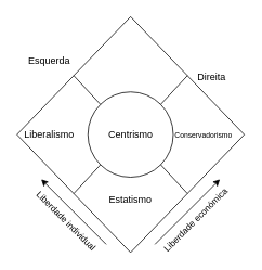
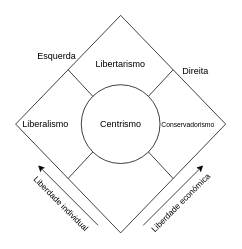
  <mxCell id="0" />
  <mxCell id="1" parent="0" />
  <mxCell id="2" value="" style="rhombus;whiteSpace=wrap;html=1;" vertex="1" parent="1"><mxGeometry x="20" y="20" width="280" height="290" as="geometry" /></mxCell>
  <mxCell id="3" value="Centrismo" style="ellipse;whiteSpace=wrap;html=1;aspect=fixed;" vertex="1" parent="1"><mxGeometry x="107.5" y="112.5" width="105" height="105" as="geometry" /></mxCell>
  <mxCell id="4" value="Liberalismo" style="text;html=1;strokeColor=none;fillColor=none;align=center;verticalAlign=middle;whiteSpace=wrap;rounded=0;" vertex="1" parent="1"><mxGeometry x="30" y="150" width="60" height="30" as="geometry" /></mxCell>
  <mxCell id="5" value="" style="endArrow=none;html=1;rounded=0;entryX=0;entryY=0;entryDx=0;entryDy=0;exitX=0;exitY=0;exitDx=0;exitDy=0;" edge="1" parent="1" source="2" target="3"><mxGeometry width="50" height="50" relative="1" as="geometry"><mxPoint x="-70" y="120" as="sourcePoint" /><mxPoint x="-20" y="70" as="targetPoint" /></mxGeometry></mxCell>
  <mxCell id="6" value="" style="endArrow=none;html=1;rounded=0;exitX=1;exitY=0;exitDx=0;exitDy=0;entryX=1;entryY=0;entryDx=0;entryDy=0;" edge="1" parent="1" source="3" target="2"><mxGeometry width="50" height="50" relative="1" as="geometry"><mxPoint x="-70" y="120" as="sourcePoint" /><mxPoint x="-20" y="70" as="targetPoint" /></mxGeometry></mxCell>
  <mxCell id="7" value="" style="endArrow=none;html=1;rounded=0;entryX=0;entryY=1;entryDx=0;entryDy=0;exitX=0;exitY=1;exitDx=0;exitDy=0;" edge="1" parent="1" source="2" target="3"><mxGeometry width="50" height="50" relative="1" as="geometry"><mxPoint x="-70" y="120" as="sourcePoint" /><mxPoint x="-20" y="70" as="targetPoint" /></mxGeometry></mxCell>
  <mxCell id="8" value="" style="endArrow=none;html=1;rounded=0;entryX=1;entryY=1;entryDx=0;entryDy=0;exitX=1;exitY=1;exitDx=0;exitDy=0;" edge="1" parent="1" source="2" target="3"><mxGeometry width="50" height="50" relative="1" as="geometry"><mxPoint x="-70" y="120" as="sourcePoint" /><mxPoint x="-20" y="70" as="targetPoint" /></mxGeometry></mxCell>
  <mxCell id="9" value="&lt;font style=&quot;font-size: 9px;&quot;&gt;Conservadorismo&lt;/font&gt;" style="text;html=1;strokeColor=none;fillColor=none;align=center;verticalAlign=middle;whiteSpace=wrap;rounded=0;" vertex="1" parent="1"><mxGeometry x="220" y="150" width="60" height="30" as="geometry" /></mxCell>
- <mxCell id="11" value="Estatismo" style="text;html=1;strokeColor=none;fillColor=none;align=center;verticalAlign=middle;whiteSpace=wrap;rounded=0;" vertex="1" parent="1"><mxGeometry x="130" y="230" width="60" height="30" as="geometry" /></mxCell>
+ <mxCell id="10" value="Libertarismo" style="text;html=1;strokeColor=none;fillColor=none;align=center;verticalAlign=middle;whiteSpace=wrap;rounded=0;" vertex="1" parent="1"><mxGeometry x="130" y="70" width="60" height="30" as="geometry" /></mxCell>
  <mxCell id="12" value="" style="endArrow=classic;html=1;rounded=0;" edge="1" parent="1"><mxGeometry width="50" height="50" relative="1" as="geometry"><mxPoint x="130" y="300" as="sourcePoint" /><mxPoint x="50" y="220" as="targetPoint" /></mxGeometry></mxCell>
  <mxCell id="13" value="Liberdade individual" style="edgeLabel;html=1;align=center;verticalAlign=middle;resizable=0;points=[];rotation=45;" vertex="1" connectable="0" parent="12"><mxGeometry x="0.079" y="3" relative="1" as="geometry"><mxPoint x="-4" y="11" as="offset" /></mxGeometry></mxCell>
  <mxCell id="14" value="" style="endArrow=classic;html=1;rounded=0;" edge="1" parent="1"><mxGeometry width="50" height="50" relative="1" as="geometry"><mxPoint x="190" y="300" as="sourcePoint" /><mxPoint x="270" y="220" as="targetPoint" /></mxGeometry></mxCell>
  <mxCell id="15" value="Liberdade económica" style="edgeLabel;html=1;align=center;verticalAlign=middle;resizable=0;points=[];rotation=-45;" vertex="1" connectable="0" parent="14"><mxGeometry x="-0.111" y="1" relative="1" as="geometry"><mxPoint x="15" y="6" as="offset" /></mxGeometry></mxCell>
- <mxCell id="16" value="Esquerda" style="text;html=1;strokeColor=none;fillColor=none;align=center;verticalAlign=middle;whiteSpace=wrap;rounded=0;" vertex="1" parent="1"><mxGeometry x="30" y="60" width="60" height="30" as="geometry" /></mxCell>
+ <mxCell id="16" value="Esquerda" style="text;html=1;strokeColor=none;fillColor=none;align=center;verticalAlign=middle;whiteSpace=wrap;rounded=0;" vertex="1" parent="1"><mxGeometry x="45" y="60" width="60" height="30" as="geometry" /></mxCell>
  <mxCell id="17" value="Direita" style="text;html=1;strokeColor=none;fillColor=none;align=center;verticalAlign=middle;whiteSpace=wrap;rounded=0;" vertex="1" parent="1"><mxGeometry x="230" y="80" width="60" height="30" as="geometry" /></mxCell>
